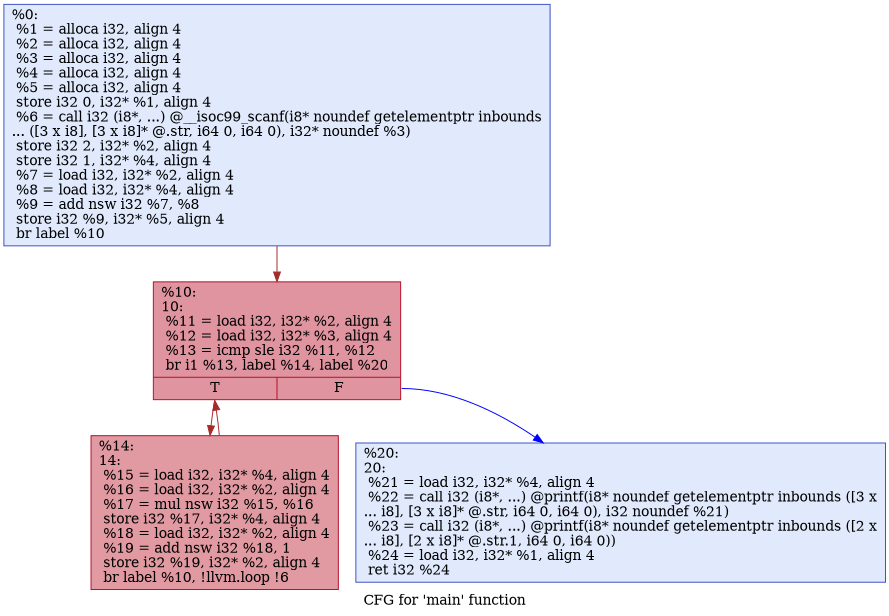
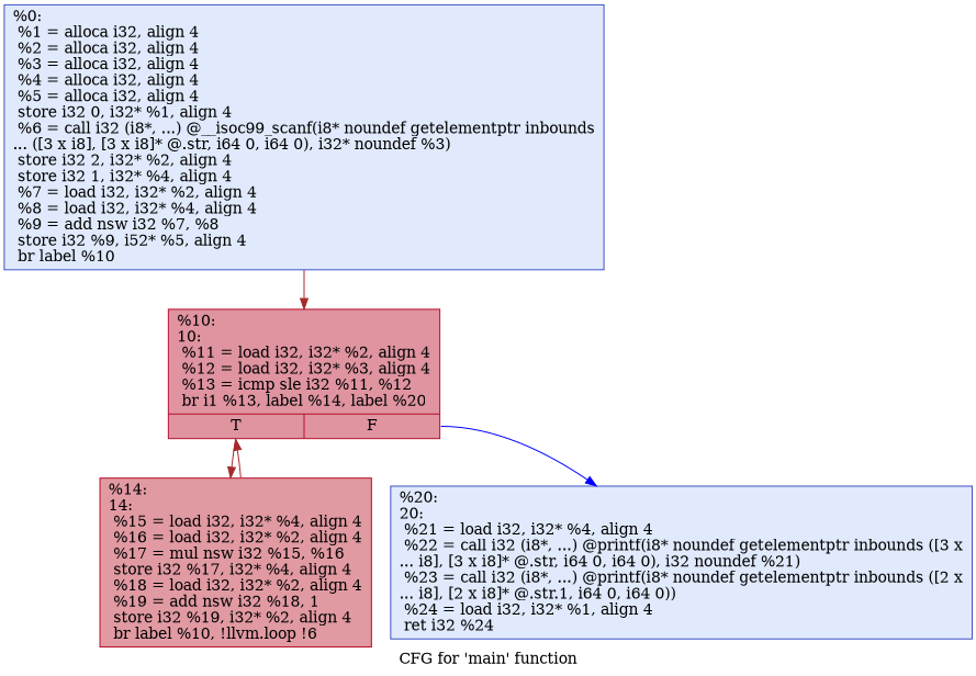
  digraph {
    label="CFG for 'main' function"
    node [color="#3d50c3ff" fillcolor="#b9d0f970" shape=record style=filled]
    edge [color=brown]
-   n1 [label="{%0:\l  %1 = alloca i32, align 4\l  %2 = alloca i32, align 4\l  %3 = alloca i32, align 4\l  %4 = alloca i32, align 4\l  %5 = alloca i32, align 4\l  store i32 0, i32* %1, align 4\l  %6 = call i32 (i8*, ...) @__isoc99_scanf(i8* noundef getelementptr inbounds\l... ([3 x i8], [3 x i8]* @.str, i64 0, i64 0), i32* noundef %3)\l  store i32 2, i32* %2, align 4\l  store i32 1, i32* %4, align 4\l  %7 = load i32, i32* %2, align 4\l  %8 = load i32, i32* %4, align 4\l  %9 = add nsw i32 %7, %8\l  store i32 %9, i32* %5, align 4\l  br label %10\l}"]
+   n1 [label="{%0:\l  %1 = alloca i32, align 4\l  %2 = alloca i32, align 4\l  %3 = alloca i32, align 4\l  %4 = alloca i32, align 4\l  %5 = alloca i32, align 4\l  store i32 0, i32* %1, align 4\l  %6 = call i32 (i8*, ...) @__isoc99_scanf(i8* noundef getelementptr inbounds\l... ([3 x i8], [3 x i8]* @.str, i64 0, i64 0), i32* noundef %3)\l  store i32 2, i32* %2, align 4\l  store i32 1, i32* %4, align 4\l  %7 = load i32, i32* %2, align 4\l  %8 = load i32, i32* %4, align 4\l  %9 = add nsw i32 %7, %8\l  store i32 %9, i52* %5, align 4\l  br label %10\l}"]
    n2 [color="#b70d28ff" fillcolor="#b70d2870" label="{%10:\l10:                                               \l  %11 = load i32, i32* %2, align 4\l  %12 = load i32, i32* %3, align 4\l  %13 = icmp sle i32 %11, %12\l  br i1 %13, label %14, label %20\l|{<s0>T|<s1>F}}"]
    n3 [color="#b70d28ff" fillcolor="#bb1b2c70" label="{%14:\l14:                                               \l  %15 = load i32, i32* %4, align 4\l  %16 = load i32, i32* %2, align 4\l  %17 = mul nsw i32 %15, %16\l  store i32 %17, i32* %4, align 4\l  %18 = load i32, i32* %2, align 4\l  %19 = add nsw i32 %18, 1\l  store i32 %19, i32* %2, align 4\l  br label %10, !llvm.loop !6\l}"]
    n4 [label="{%20:\l20:                                               \l  %21 = load i32, i32* %4, align 4\l  %22 = call i32 (i8*, ...) @printf(i8* noundef getelementptr inbounds ([3 x\l... i8], [3 x i8]* @.str, i64 0, i64 0), i32 noundef %21)\l  %23 = call i32 (i8*, ...) @printf(i8* noundef getelementptr inbounds ([2 x\l... i8], [2 x i8]* @.str.1, i64 0, i64 0))\l  %24 = load i32, i32* %1, align 4\l  ret i32 %24\l}"]
    n1 -> n2
    n2 -> n3 [tailport=s0]
    n2 -> n4 [tailport=s1 color=blue]
    n3 -> n2
  }
